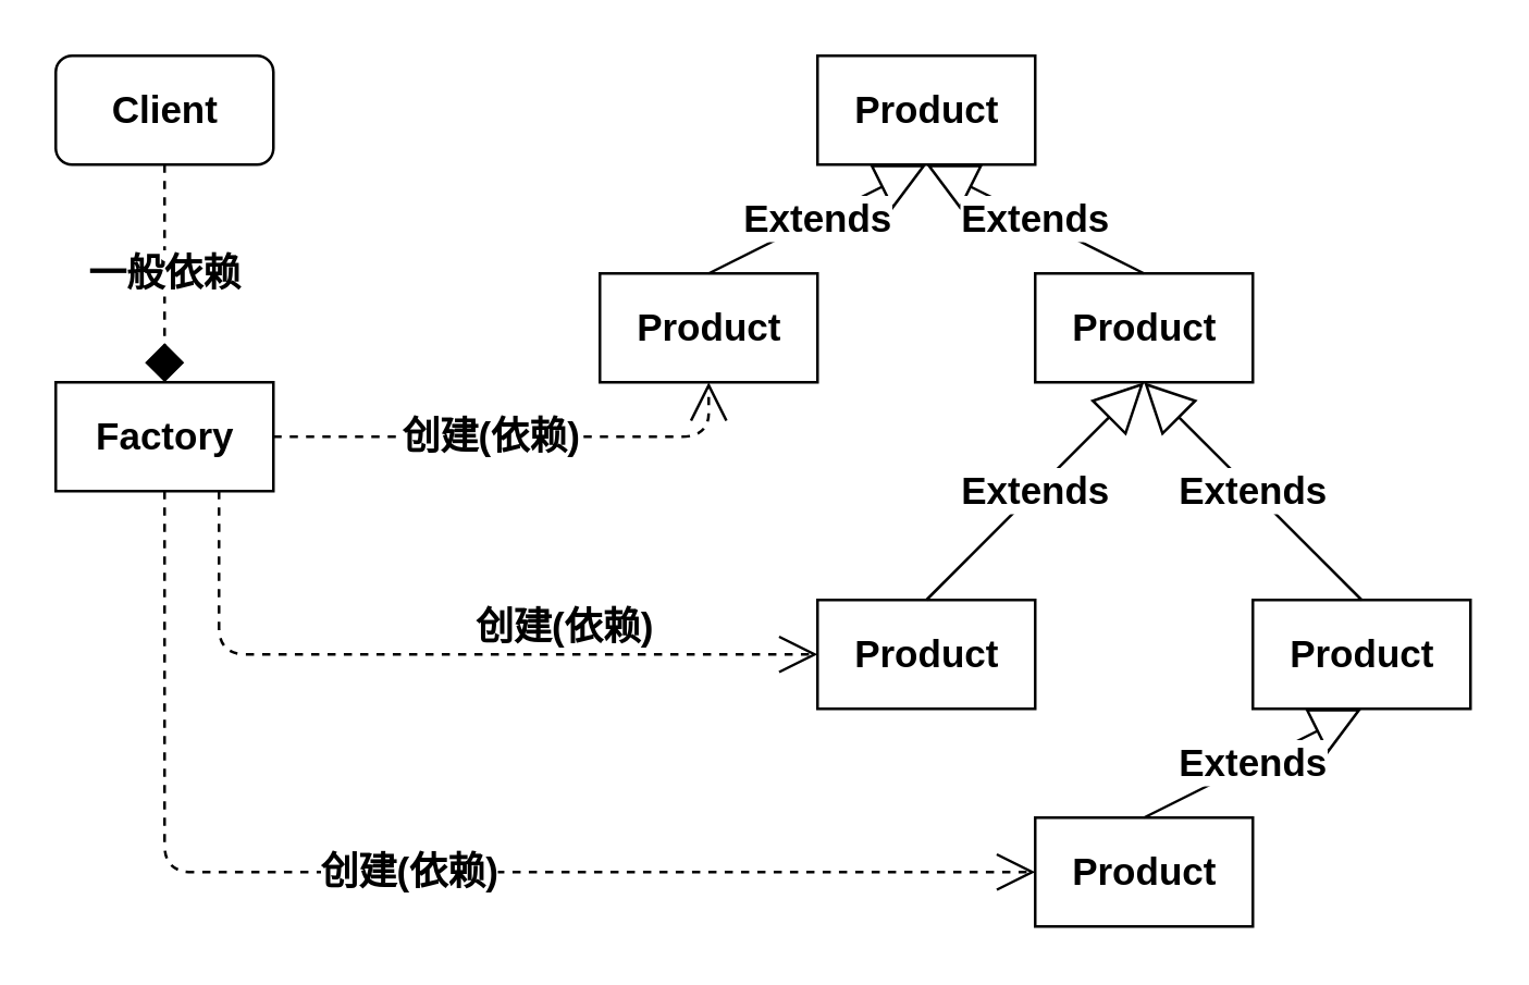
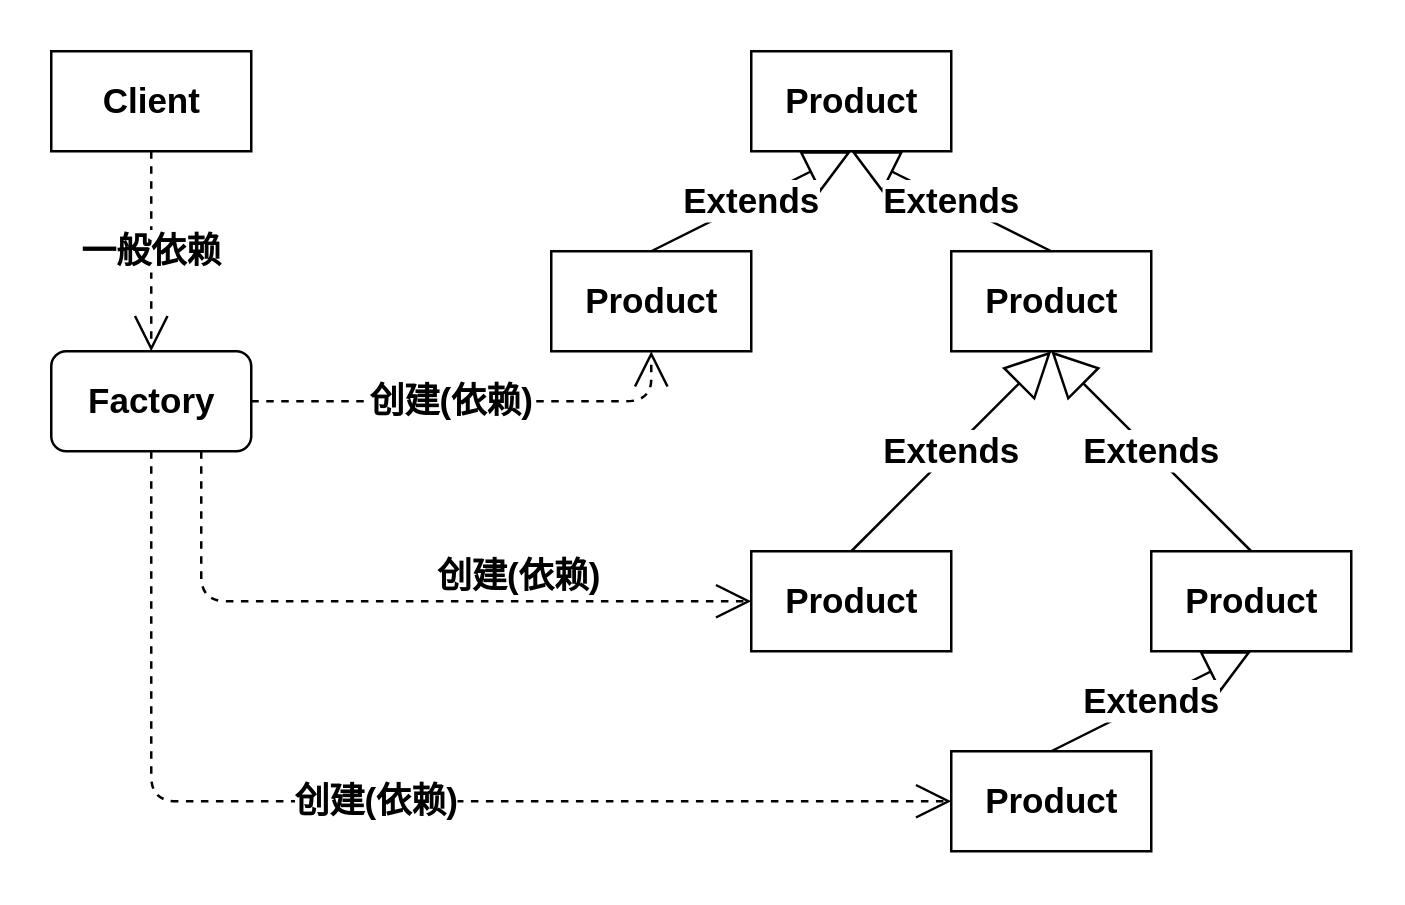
  <mxCell id="0" />
  <mxCell id="1" parent="0" />
  <mxCell id="2" value="&lt;font style=&quot;font-size: 14px&quot;&gt;&lt;b&gt;Product&lt;/b&gt;&lt;/font&gt;" style="html=1;" vertex="1" parent="1"><mxGeometry x="300" y="20" width="80" height="40" as="geometry" /></mxCell>
  <mxCell id="3" value="&lt;b style=&quot;font-size: 14px&quot;&gt;Product&lt;/b&gt;" style="html=1;" vertex="1" parent="1"><mxGeometry x="380" y="100" width="80" height="40" as="geometry" /></mxCell>
  <mxCell id="4" value="&lt;b style=&quot;font-size: 14px&quot;&gt;Product&lt;/b&gt;" style="html=1;" vertex="1" parent="1"><mxGeometry x="220" y="100" width="80" height="40" as="geometry" /></mxCell>
  <mxCell id="5" value="&lt;b&gt;&lt;font style=&quot;font-size: 14px&quot;&gt;Extends&lt;/font&gt;&lt;/b&gt;" style="endArrow=block;endSize=16;endFill=0;html=1;entryX=0.5;entryY=1;entryDx=0;entryDy=0;exitX=0.5;exitY=0;exitDx=0;exitDy=0;" edge="1" parent="1" source="3" target="2"><mxGeometry width="160" relative="1" as="geometry"><mxPoint x="130" y="330" as="sourcePoint" /><mxPoint x="290" y="330" as="targetPoint" /></mxGeometry></mxCell>
  <mxCell id="6" value="&lt;b&gt;&lt;font style=&quot;font-size: 14px&quot;&gt;Extends&lt;/font&gt;&lt;/b&gt;" style="endArrow=block;endSize=16;endFill=0;html=1;entryX=0.5;entryY=1;entryDx=0;entryDy=0;exitX=0.5;exitY=0;exitDx=0;exitDy=0;" edge="1" parent="1" source="4" target="2"><mxGeometry width="160" relative="1" as="geometry"><mxPoint x="270" y="110" as="sourcePoint" /><mxPoint x="350" y="70" as="targetPoint" /></mxGeometry></mxCell>
  <mxCell id="7" value="&lt;b style=&quot;font-size: 14px&quot;&gt;Product&lt;/b&gt;" style="html=1;" vertex="1" parent="1"><mxGeometry x="460" y="220" width="80" height="40" as="geometry" /></mxCell>
  <mxCell id="8" value="&lt;b style=&quot;font-size: 14px&quot;&gt;Product&lt;/b&gt;" style="html=1;" vertex="1" parent="1"><mxGeometry x="300" y="220" width="80" height="40" as="geometry" /></mxCell>
  <mxCell id="9" value="&lt;b style=&quot;font-size: 14px&quot;&gt;Product&lt;/b&gt;" style="html=1;" vertex="1" parent="1"><mxGeometry x="380" y="300" width="80" height="40" as="geometry" /></mxCell>
- <mxCell id="10" value="&lt;font style=&quot;font-size: 14px&quot;&gt;&lt;b&gt;Factory&lt;/b&gt;&lt;/font&gt;" style="html=1;" vertex="1" parent="1"><mxGeometry x="20" y="140" width="80" height="40" as="geometry" /></mxCell>
- <mxCell id="11" value="&lt;font style=&quot;font-size: 14px&quot;&gt;&lt;b&gt;Client&lt;/b&gt;&lt;/font&gt;" style="html=1;rounded=1;" vertex="1" parent="1"><mxGeometry x="20" y="20" width="80" height="40" as="geometry" /></mxCell>
+ <mxCell id="10" value="&lt;font style=&quot;font-size: 14px&quot;&gt;&lt;b&gt;Factory&lt;/b&gt;&lt;/font&gt;" style="html=1;rounded=1;" vertex="1" parent="1"><mxGeometry x="20" y="140" width="80" height="40" as="geometry" /></mxCell>
+ <mxCell id="11" value="&lt;font style=&quot;font-size: 14px&quot;&gt;&lt;b&gt;Client&lt;/b&gt;&lt;/font&gt;" style="html=1;" vertex="1" parent="1"><mxGeometry x="20" y="20" width="80" height="40" as="geometry" /></mxCell>
  <mxCell id="12" value="&lt;b&gt;&lt;font style=&quot;font-size: 14px&quot;&gt;Extends&lt;/font&gt;&lt;/b&gt;" style="endArrow=block;endSize=16;endFill=0;html=1;entryX=0.5;entryY=1;entryDx=0;entryDy=0;exitX=0.5;exitY=0;exitDx=0;exitDy=0;" edge="1" parent="1" source="8" target="3"><mxGeometry width="160" relative="1" as="geometry"><mxPoint x="190" y="190" as="sourcePoint" /><mxPoint x="270" y="150" as="targetPoint" /></mxGeometry></mxCell>
  <mxCell id="13" value="&lt;b&gt;&lt;font style=&quot;font-size: 14px&quot;&gt;Extends&lt;/font&gt;&lt;/b&gt;" style="endArrow=block;endSize=16;endFill=0;html=1;entryX=0.5;entryY=1;entryDx=0;entryDy=0;exitX=0.5;exitY=0;exitDx=0;exitDy=0;" edge="1" parent="1" source="7" target="3"><mxGeometry width="160" relative="1" as="geometry"><mxPoint x="190" y="190" as="sourcePoint" /><mxPoint x="270" y="150" as="targetPoint" /></mxGeometry></mxCell>
  <mxCell id="14" value="&lt;b&gt;&lt;font style=&quot;font-size: 14px&quot;&gt;Extends&lt;/font&gt;&lt;/b&gt;" style="endArrow=block;endSize=16;endFill=0;html=1;entryX=0.5;entryY=1;entryDx=0;entryDy=0;exitX=0.5;exitY=0;exitDx=0;exitDy=0;" edge="1" parent="1" source="9" target="7"><mxGeometry width="160" relative="1" as="geometry"><mxPoint x="350" y="190" as="sourcePoint" /><mxPoint x="270" y="150" as="targetPoint" /></mxGeometry></mxCell>
  <mxCell id="15" value="&lt;b style=&quot;font-size: 14px&quot;&gt;创建(依赖)&lt;/b&gt;" style="endArrow=open;endSize=12;dashed=1;html=1;entryX=0;entryY=0.5;entryDx=0;entryDy=0;exitX=0.5;exitY=1;exitDx=0;exitDy=0;" edge="1" parent="1" source="10" target="9"><mxGeometry width="160" relative="1" as="geometry"><mxPoint x="30" y="300" as="sourcePoint" /><mxPoint x="190" y="300" as="targetPoint" /><Array as="points"><mxPoint x="60" y="320" /></Array></mxGeometry></mxCell>
  <mxCell id="16" value="&lt;b style=&quot;font-size: 14px&quot;&gt;创建(依赖)&lt;/b&gt;" style="endArrow=open;endSize=12;dashed=1;html=1;entryX=0;entryY=0.5;entryDx=0;entryDy=0;exitX=0.75;exitY=1;exitDx=0;exitDy=0;" edge="1" parent="1" source="10" target="8"><mxGeometry x="0.333" y="10" width="160" relative="1" as="geometry"><mxPoint x="70" y="190" as="sourcePoint" /><mxPoint x="230" y="290" as="targetPoint" /><Array as="points"><mxPoint x="80" y="240" /></Array><mxPoint as="offset" /></mxGeometry></mxCell>
  <mxCell id="17" value="&lt;font style=&quot;font-size: 14px&quot;&gt;&lt;b&gt;创建(依赖)&lt;/b&gt;&lt;/font&gt;" style="endArrow=open;endSize=12;dashed=1;html=1;entryX=0.5;entryY=1;entryDx=0;entryDy=0;exitX=1;exitY=0.5;exitDx=0;exitDy=0;" edge="1" parent="1" source="10" target="4"><mxGeometry x="-0.111" width="160" relative="1" as="geometry"><mxPoint x="70" y="190" as="sourcePoint" /><mxPoint x="150" y="210" as="targetPoint" /><Array as="points"><mxPoint x="260" y="160" /></Array><mxPoint as="offset" /></mxGeometry></mxCell>
- <mxCell id="18" value="&lt;font style=&quot;font-size: 14px&quot;&gt;&lt;b&gt;一般依赖&lt;/b&gt;&lt;/font&gt;" style="endArrow=diamond;endSize=12;dashed=1;html=1;entryX=0.5;entryY=0;entryDx=0;entryDy=0;exitX=0.5;exitY=1;exitDx=0;exitDy=0;" edge="1" parent="1" source="11" target="10"><mxGeometry width="160" relative="1" as="geometry"><mxPoint x="50" y="60" as="sourcePoint" /><mxPoint x="170" y="120" as="targetPoint" /></mxGeometry></mxCell>
+ <mxCell id="18" value="&lt;font style=&quot;font-size: 14px&quot;&gt;&lt;b&gt;一般依赖&lt;/b&gt;&lt;/font&gt;" style="endArrow=open;endSize=12;dashed=1;html=1;entryX=0.5;entryY=0;entryDx=0;entryDy=0;exitX=0.5;exitY=1;exitDx=0;exitDy=0;" edge="1" parent="1" source="11" target="10"><mxGeometry width="160" relative="1" as="geometry"><mxPoint x="50" y="60" as="sourcePoint" /><mxPoint x="170" y="120" as="targetPoint" /></mxGeometry></mxCell>
